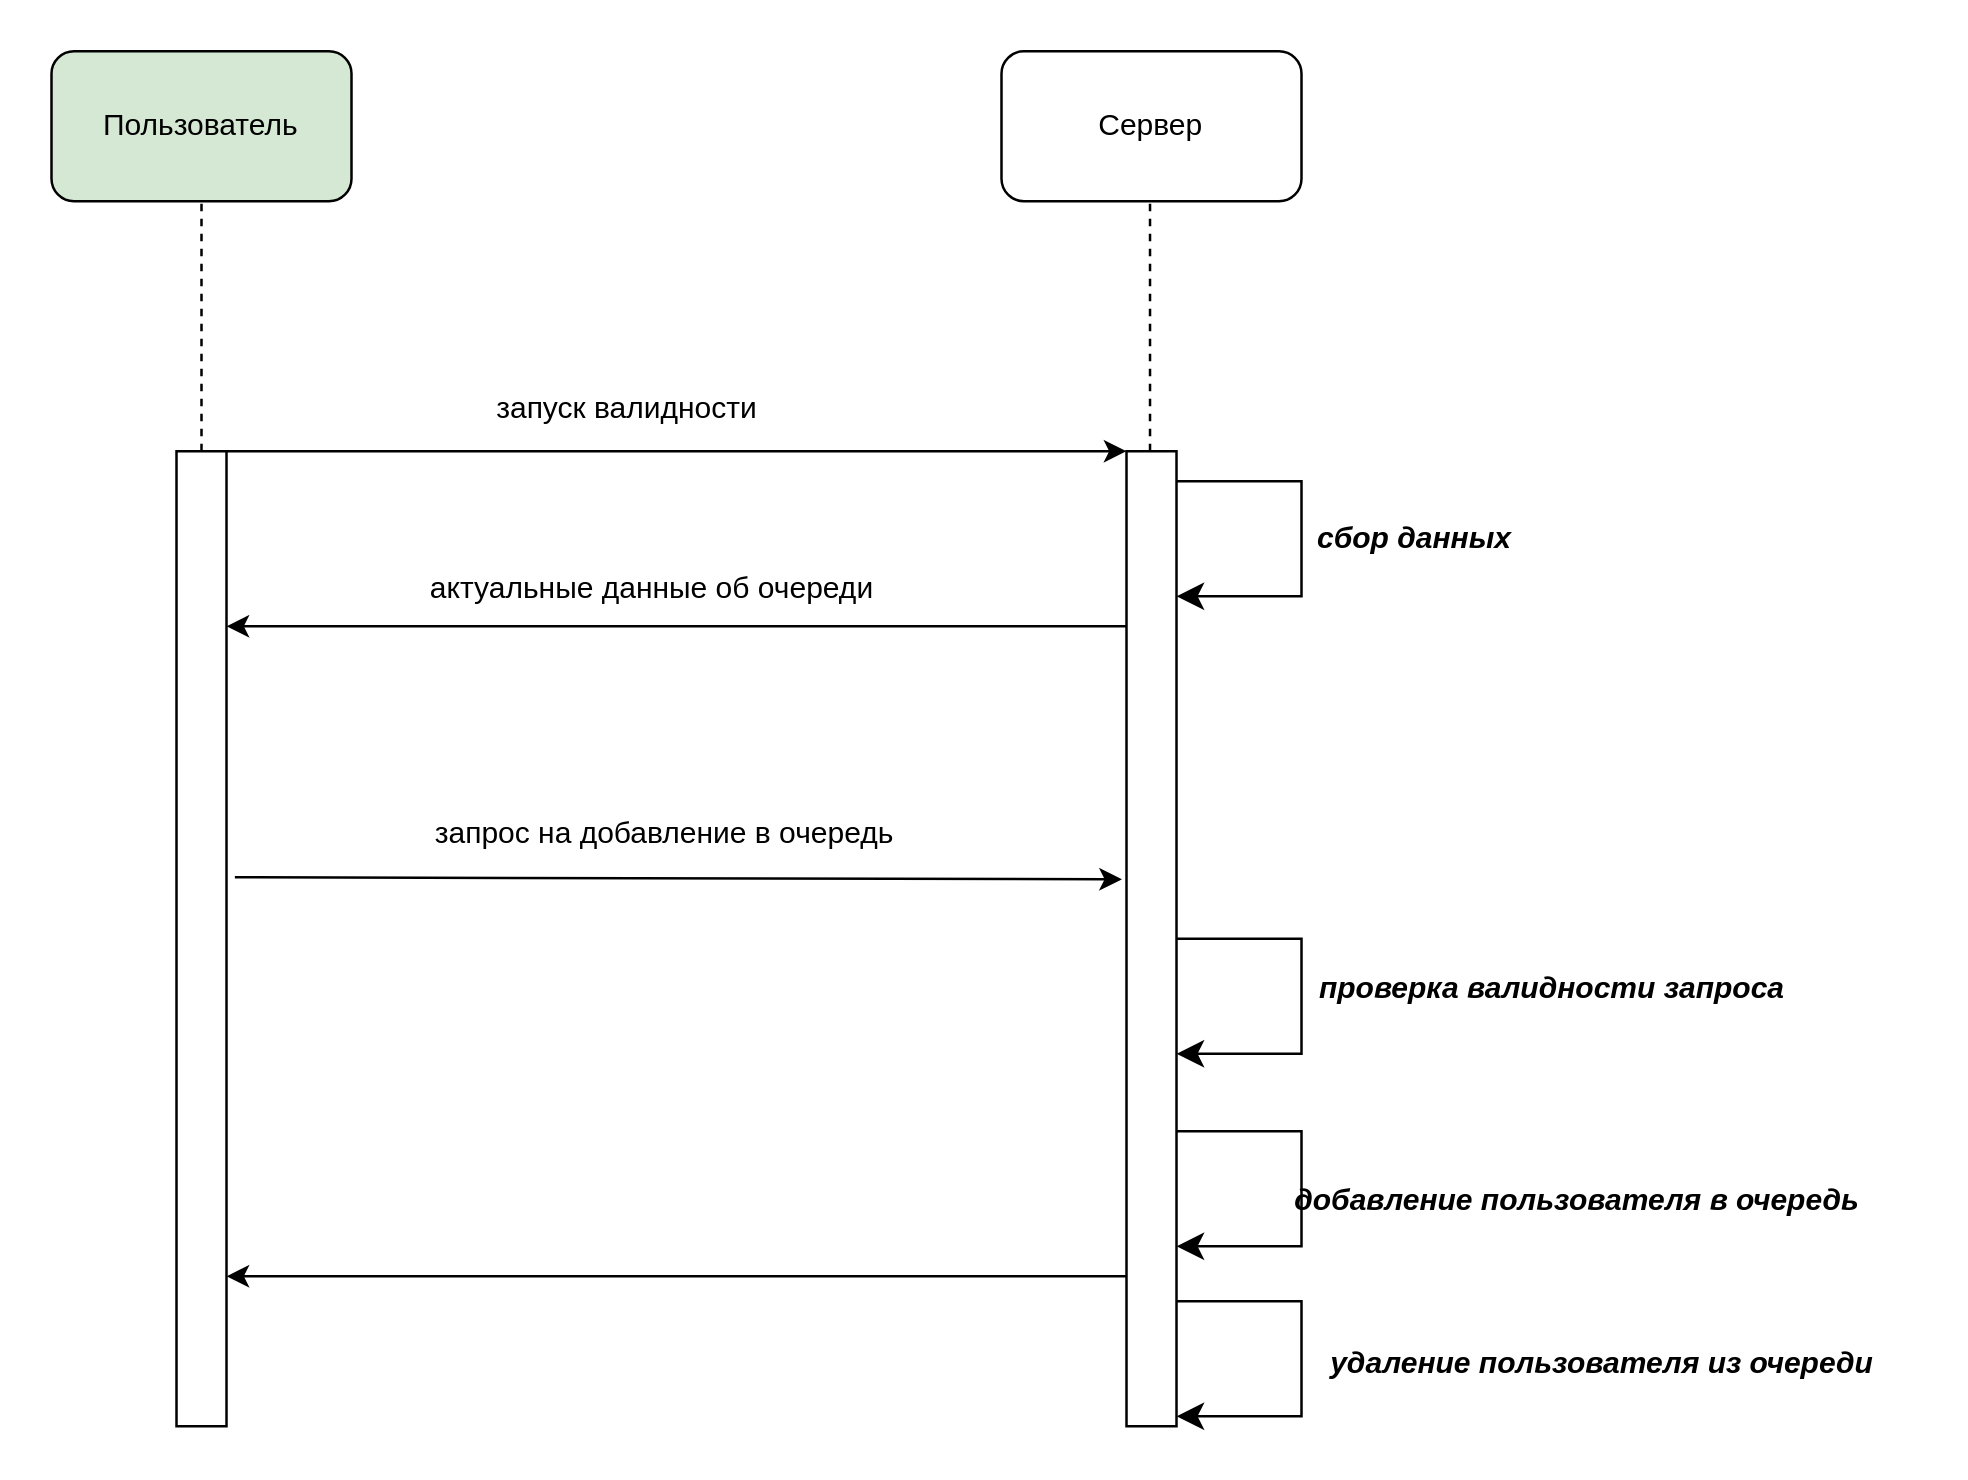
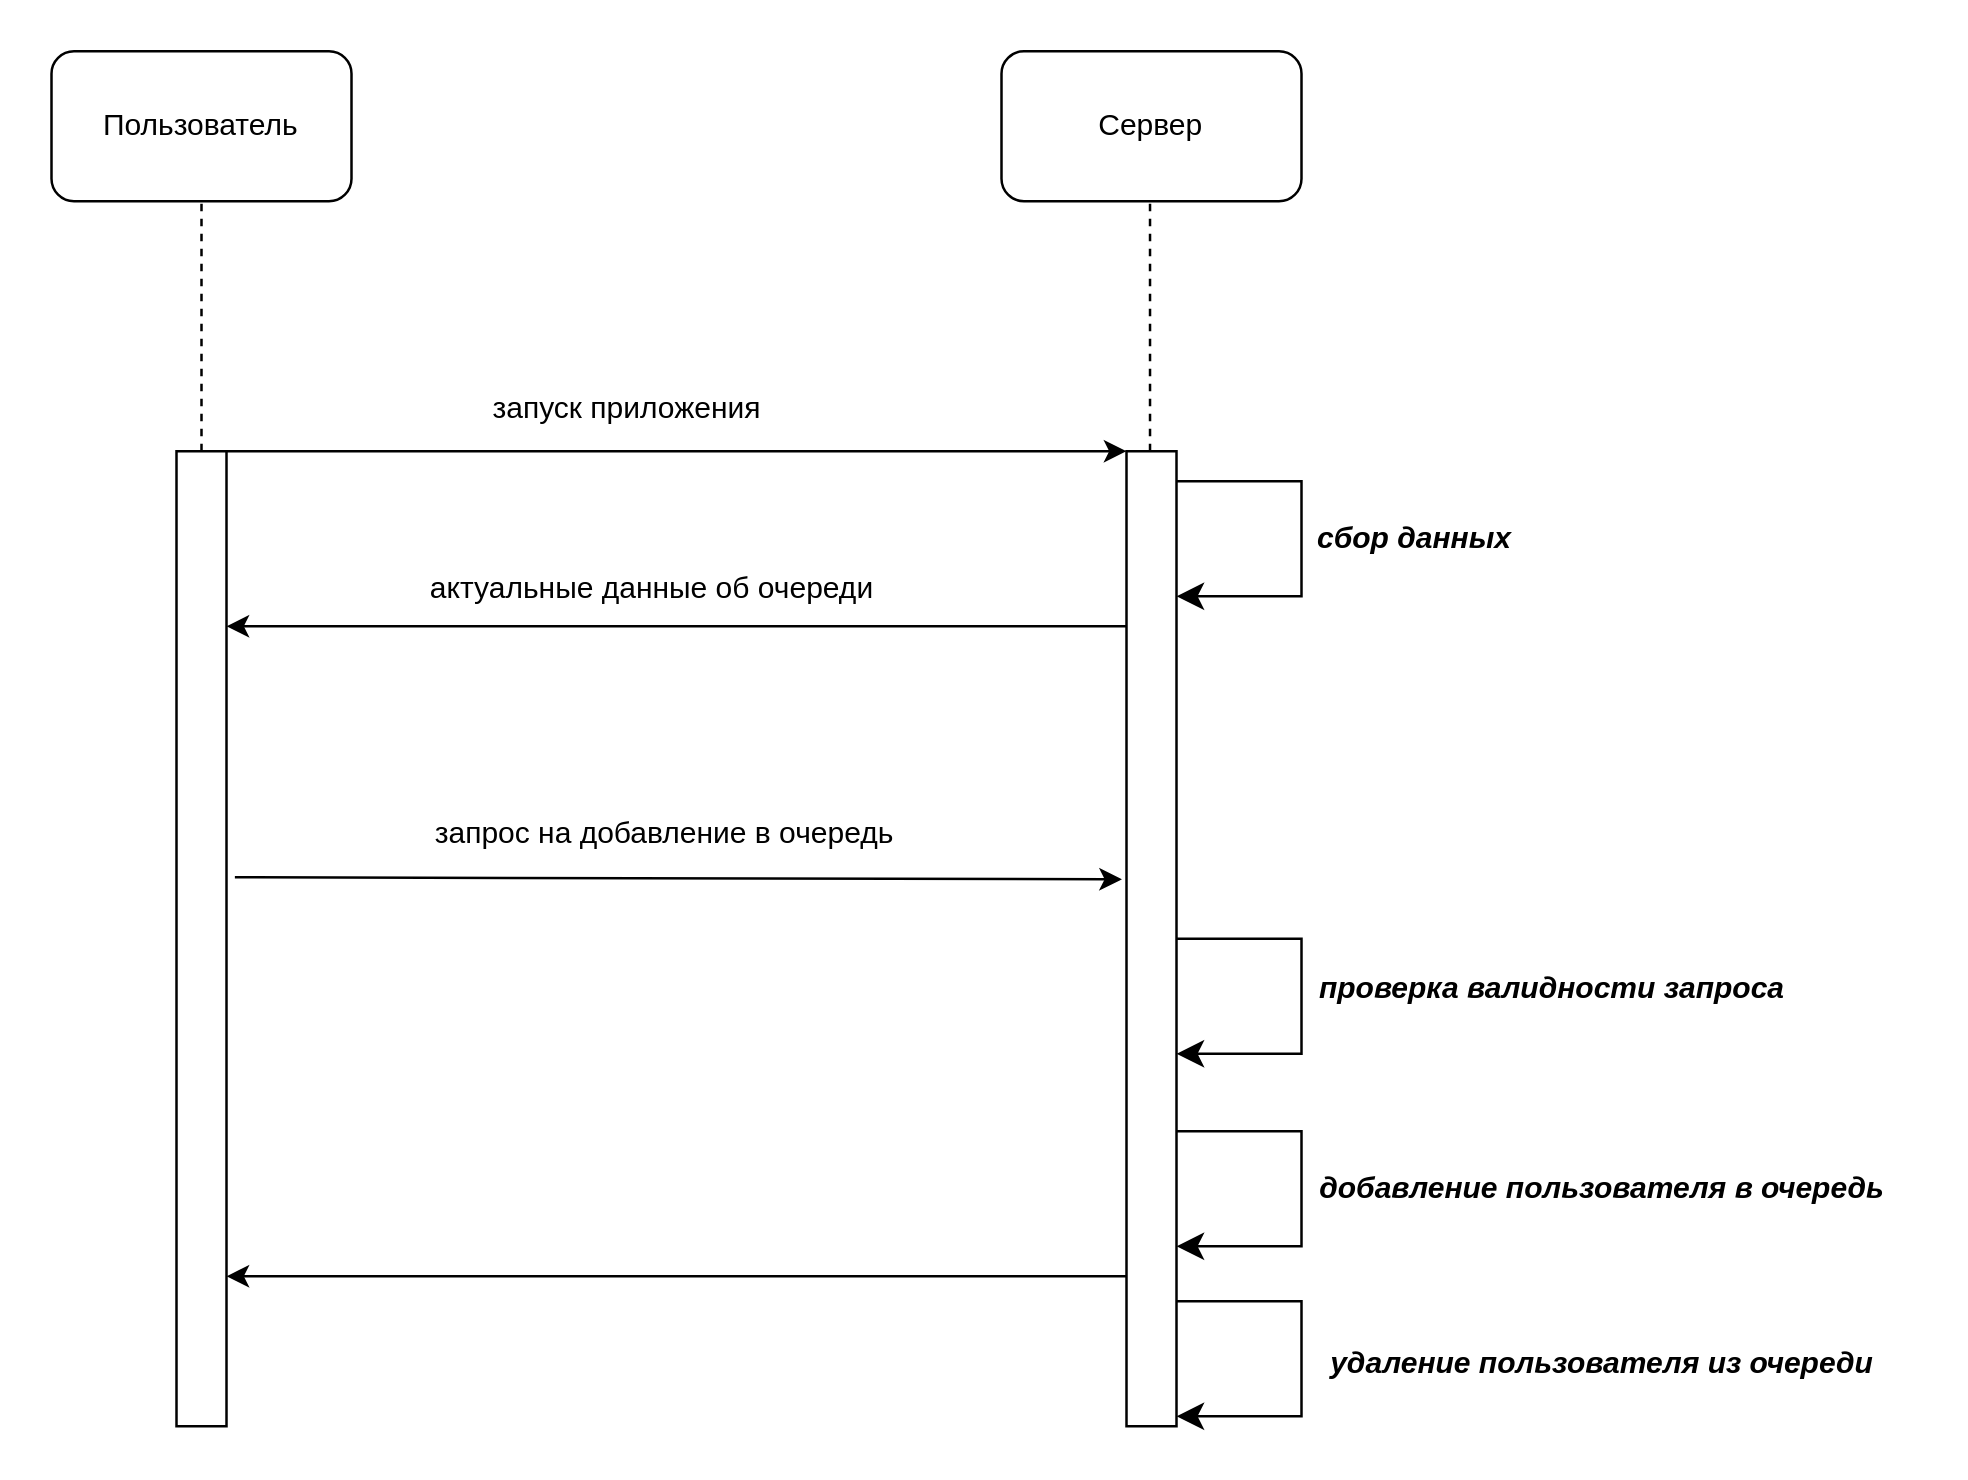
  <mxCell id="0" />
  <mxCell id="1" parent="0" />
- <mxCell id="2" value="Пользователь" style="rounded=1;whiteSpace=wrap;html=1;fillColor=#d5e8d4;" vertex="1" parent="1"><mxGeometry x="20" y="20" width="120" height="60" as="geometry" /></mxCell>
+ <mxCell id="2" value="Пользователь" style="rounded=1;whiteSpace=wrap;html=1;" vertex="1" parent="1"><mxGeometry x="20" y="20" width="120" height="60" as="geometry" /></mxCell>
  <mxCell id="3" value="Сервер" style="rounded=1;whiteSpace=wrap;html=1;" vertex="1" parent="1"><mxGeometry x="400" y="20" width="120" height="60" as="geometry" /></mxCell>
  <mxCell id="4" value="" style="endArrow=none;dashed=1;html=1;rounded=0;" edge="1" parent="1"><mxGeometry width="50" height="50" relative="1" as="geometry"><mxPoint x="80" y="180" as="sourcePoint" /><mxPoint x="80" y="80" as="targetPoint" /></mxGeometry></mxCell>
  <mxCell id="5" value="" style="endArrow=none;dashed=1;html=1;rounded=0;" edge="1" parent="1"><mxGeometry width="50" height="50" relative="1" as="geometry"><mxPoint x="459.41" y="180" as="sourcePoint" /><mxPoint x="459.41" y="80" as="targetPoint" /></mxGeometry></mxCell>
  <mxCell id="6" value="" style="rounded=0;whiteSpace=wrap;html=1;" vertex="1" parent="1"><mxGeometry x="70" y="180" width="20" height="390" as="geometry" /></mxCell>
  <mxCell id="7" value="" style="rounded=0;whiteSpace=wrap;html=1;" vertex="1" parent="1"><mxGeometry x="450" y="180" width="20" height="390" as="geometry" /></mxCell>
  <mxCell id="8" value="" style="endArrow=classic;html=1;rounded=0;exitX=1;exitY=0;exitDx=0;exitDy=0;" edge="1" parent="1" source="6"><mxGeometry width="50" height="50" relative="1" as="geometry"><mxPoint x="300" y="210" as="sourcePoint" /><mxPoint x="450" y="180" as="targetPoint" /></mxGeometry></mxCell>
- <mxCell id="9" value="запуск валидности" style="text;html=1;align=center;verticalAlign=middle;resizable=0;points=[];autosize=1;strokeColor=none;fillColor=none;" vertex="1" parent="1"><mxGeometry x="185" y="148" width="130" height="30" as="geometry" /></mxCell>
+ <mxCell id="9" value="запуск приложения" style="text;html=1;align=center;verticalAlign=middle;resizable=0;points=[];autosize=1;strokeColor=none;fillColor=none;" vertex="1" parent="1"><mxGeometry x="185" y="148" width="130" height="30" as="geometry" /></mxCell>
  <mxCell id="10" value="" style="endArrow=classic;html=1;rounded=0;exitX=0;exitY=0.103;exitDx=0;exitDy=0;exitPerimeter=0;entryX=1;entryY=0.103;entryDx=0;entryDy=0;entryPerimeter=0;" edge="1" parent="1"><mxGeometry width="50" height="50" relative="1" as="geometry"><mxPoint x="450" y="250" as="sourcePoint" /><mxPoint x="90" y="250" as="targetPoint" /></mxGeometry></mxCell>
  <mxCell id="11" value="актуальные данные об очереди" style="text;html=1;align=center;verticalAlign=middle;resizable=0;points=[];autosize=1;strokeColor=none;fillColor=none;" vertex="1" parent="1"><mxGeometry x="160" y="220" width="200" height="30" as="geometry" /></mxCell>
  <mxCell id="12" value="" style="endArrow=classic;html=1;rounded=0;exitX=1.168;exitY=0.437;exitDx=0;exitDy=0;exitPerimeter=0;entryX=-0.091;entryY=0.439;entryDx=0;entryDy=0;entryPerimeter=0;" edge="1" parent="1" source="6" target="7"><mxGeometry width="50" height="50" relative="1" as="geometry"><mxPoint x="300" y="400" as="sourcePoint" /><mxPoint x="350" y="350" as="targetPoint" /></mxGeometry></mxCell>
  <mxCell id="13" value="запрос на добавление в очередь" style="text;html=1;align=center;verticalAlign=middle;resizable=0;points=[];autosize=1;strokeColor=none;fillColor=none;" vertex="1" parent="1"><mxGeometry x="160" y="318" width="210" height="30" as="geometry" /></mxCell>
  <mxCell id="14" value="&lt;b&gt;&lt;i&gt;сбор данных&lt;/i&gt;&lt;/b&gt;" style="text;html=1;align=center;verticalAlign=middle;resizable=0;points=[];autosize=1;strokeColor=none;fillColor=none;" vertex="1" parent="1"><mxGeometry x="515" y="200" width="100" height="30" as="geometry" /></mxCell>
  <mxCell id="15" value="" style="edgeStyle=elbowEdgeStyle;elbow=horizontal;endArrow=classic;html=1;curved=0;rounded=0;endSize=8;startSize=8;" edge="1" parent="1"><mxGeometry width="50" height="50" relative="1" as="geometry"><mxPoint x="470" y="375" as="sourcePoint" /><mxPoint x="470" y="421" as="targetPoint" /><Array as="points"><mxPoint x="520" y="387.58" /></Array></mxGeometry></mxCell>
  <mxCell id="16" value="&lt;b&gt;&lt;i&gt;проверка валидности запроса&lt;/i&gt;&lt;/b&gt;" style="text;html=1;align=center;verticalAlign=middle;resizable=0;points=[];autosize=1;strokeColor=none;fillColor=none;" vertex="1" parent="1"><mxGeometry x="515" y="380" width="210" height="30" as="geometry" /></mxCell>
- <mxCell id="17" value="&lt;b&gt;&lt;i&gt;добавление пользователя в очередь&lt;/i&gt;&lt;/b&gt;" style="text;html=1;align=center;verticalAlign=middle;resizable=0;points=[];autosize=1;strokeColor=none;fillColor=none;" vertex="1" parent="1"><mxGeometry x="505" y="465" width="250" height="30" as="geometry" /></mxCell>
+ <mxCell id="17" value="&lt;b&gt;&lt;i&gt;добавление пользователя в очередь&lt;/i&gt;&lt;/b&gt;" style="text;html=1;align=center;verticalAlign=middle;resizable=0;points=[];autosize=1;strokeColor=none;fillColor=none;" vertex="1" parent="1"><mxGeometry x="515" y="460" width="250" height="30" as="geometry" /></mxCell>
  <mxCell id="18" value="" style="endArrow=classic;html=1;rounded=0;exitX=0;exitY=0.923;exitDx=0;exitDy=0;exitPerimeter=0;entryX=1;entryY=0.923;entryDx=0;entryDy=0;entryPerimeter=0;" edge="1" parent="1"><mxGeometry width="50" height="50" relative="1" as="geometry"><mxPoint x="450" y="510" as="sourcePoint" /><mxPoint x="90" y="510" as="targetPoint" /></mxGeometry></mxCell>
  <mxCell id="19" value="" style="edgeStyle=elbowEdgeStyle;elbow=horizontal;endArrow=classic;html=1;curved=0;rounded=0;endSize=8;startSize=8;" edge="1" parent="1"><mxGeometry width="50" height="50" relative="1" as="geometry"><mxPoint x="470" y="192" as="sourcePoint" /><mxPoint x="470" y="238" as="targetPoint" /><Array as="points"><mxPoint x="520" y="204.58" /></Array></mxGeometry></mxCell>
  <mxCell id="20" value="" style="edgeStyle=elbowEdgeStyle;elbow=horizontal;endArrow=classic;html=1;curved=0;rounded=0;endSize=8;startSize=8;" edge="1" parent="1"><mxGeometry width="50" height="50" relative="1" as="geometry"><mxPoint x="470" y="452" as="sourcePoint" /><mxPoint x="470" y="498" as="targetPoint" /><Array as="points"><mxPoint x="520" y="464.58" /></Array></mxGeometry></mxCell>
  <mxCell id="21" value="" style="edgeStyle=elbowEdgeStyle;elbow=horizontal;endArrow=classic;html=1;curved=0;rounded=0;endSize=8;startSize=8;" edge="1" parent="1"><mxGeometry width="50" height="50" relative="1" as="geometry"><mxPoint x="470" y="520" as="sourcePoint" /><mxPoint x="470" y="566" as="targetPoint" /><Array as="points"><mxPoint x="520" y="532.58" /></Array></mxGeometry></mxCell>
  <mxCell id="22" value="&lt;b&gt;&lt;i&gt;удаление пользователя из очереди&lt;/i&gt;&lt;/b&gt;" style="text;html=1;align=center;verticalAlign=middle;resizable=0;points=[];autosize=1;strokeColor=none;fillColor=none;" vertex="1" parent="1"><mxGeometry x="520" y="530" width="240" height="30" as="geometry" /></mxCell>
